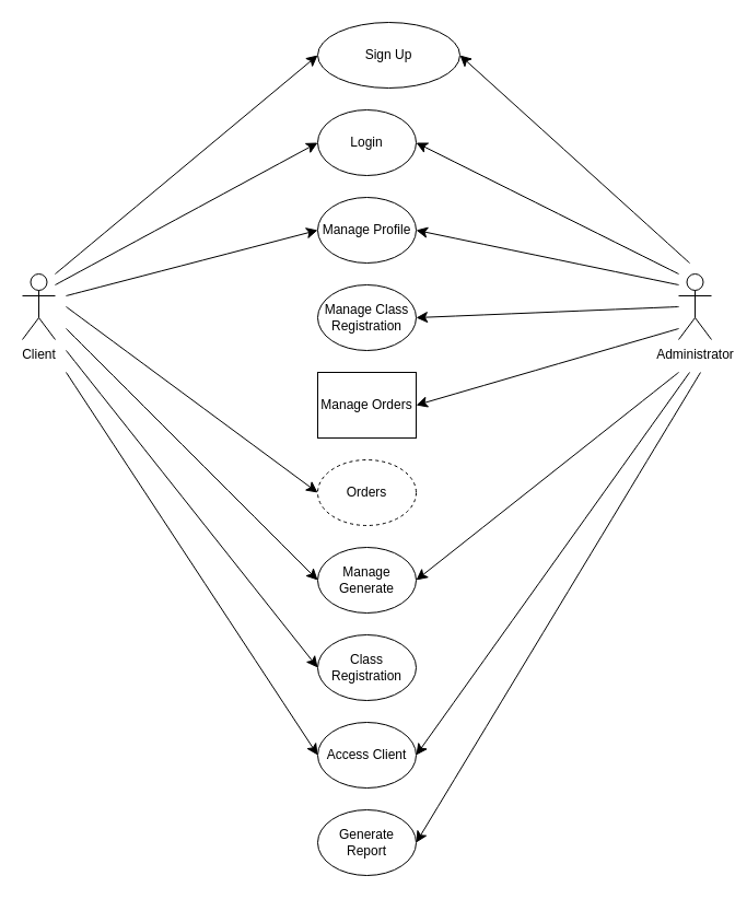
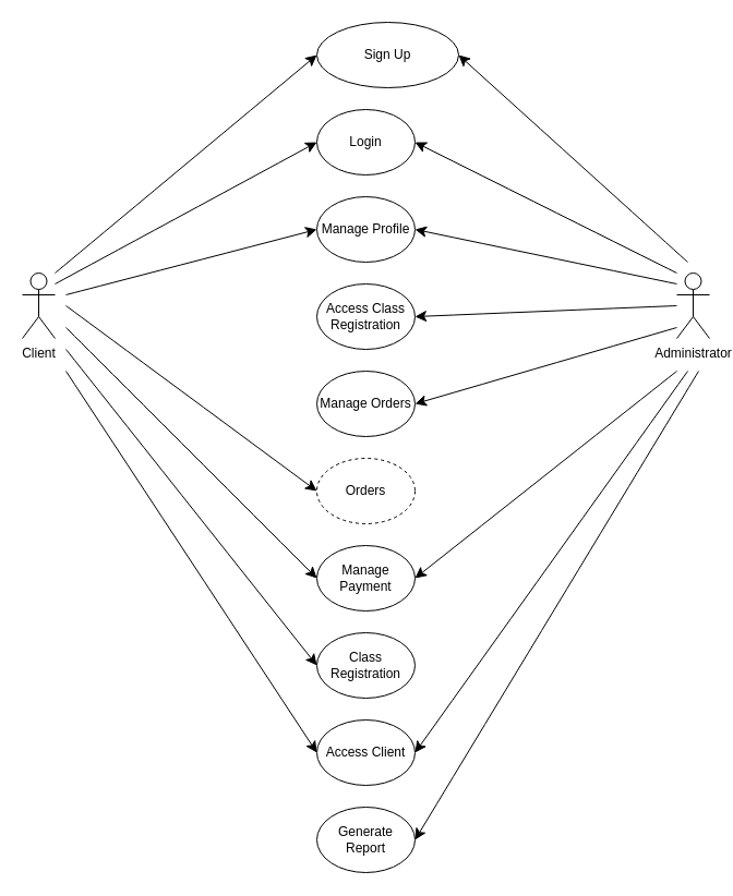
  <mxCell id="0" />
  <mxCell id="1" parent="0" />
  <mxCell id="2" value="Client" style="shape=umlActor;verticalLabelPosition=bottom;verticalAlign=top;html=1;outlineConnect=0;" parent="1" vertex="1"><mxGeometry x="20" y="250" width="30" height="60" as="geometry" /></mxCell>
  <mxCell id="3" value="Sign Up" style="ellipse;whiteSpace=wrap;html=1;" parent="1" vertex="1"><mxGeometry x="290" y="20" width="130" height="60" as="geometry" /></mxCell>
  <mxCell id="4" value="Login" style="ellipse;whiteSpace=wrap;html=1;" parent="1" vertex="1"><mxGeometry x="290" y="100" width="90" height="60" as="geometry" /></mxCell>
  <mxCell id="5" value="Manage Profile" style="ellipse;whiteSpace=wrap;html=1;" parent="1" vertex="1"><mxGeometry x="290" y="180" width="90" height="60" as="geometry" /></mxCell>
  <mxCell id="6" value="Generate Report" style="ellipse;whiteSpace=wrap;html=1;" parent="1" vertex="1"><mxGeometry x="290" y="740" width="90" height="60" as="geometry" /></mxCell>
- <mxCell id="7" value="Manage Orders" style="whiteSpace=wrap;html=1;rounded=0;" parent="1" vertex="1"><mxGeometry x="290" y="340" width="90" height="60" as="geometry" /></mxCell>
+ <mxCell id="7" value="Manage Orders" style="ellipse;whiteSpace=wrap;html=1;" parent="1" vertex="1"><mxGeometry x="290" y="340" width="90" height="60" as="geometry" /></mxCell>
  <mxCell id="8" value="Access Client" style="ellipse;whiteSpace=wrap;html=1;" parent="1" vertex="1"><mxGeometry x="290" y="660" width="90" height="60" as="geometry" /></mxCell>
  <mxCell id="9" value="Class Registration" style="ellipse;whiteSpace=wrap;html=1;" parent="1" vertex="1"><mxGeometry x="290" y="580" width="90" height="60" as="geometry" /></mxCell>
- <mxCell id="10" value="Manage Class Registration" style="ellipse;whiteSpace=wrap;html=1;" parent="1" vertex="1"><mxGeometry x="290" y="260" width="90" height="60" as="geometry" /></mxCell>
- <mxCell id="11" value="Manage Generate" style="ellipse;whiteSpace=wrap;html=1;" parent="1" vertex="1"><mxGeometry x="290" y="500" width="90" height="60" as="geometry" /></mxCell>
+ <mxCell id="10" value="Access Class Registration" style="ellipse;whiteSpace=wrap;html=1;" parent="1" vertex="1"><mxGeometry x="290" y="260" width="90" height="60" as="geometry" /></mxCell>
+ <mxCell id="11" value="Manage Payment" style="ellipse;whiteSpace=wrap;html=1;" parent="1" vertex="1"><mxGeometry x="290" y="500" width="90" height="60" as="geometry" /></mxCell>
  <mxCell id="12" value="Administrator" style="shape=umlActor;verticalLabelPosition=bottom;verticalAlign=top;html=1;outlineConnect=0;" vertex="1" parent="1"><mxGeometry x="620" y="250" width="30" height="60" as="geometry" /></mxCell>
  <mxCell id="13" value="" style="endArrow=classic;html=1;rounded=0;fontSize=12;startSize=8;endSize=8;curved=1;entryX=0;entryY=0.5;entryDx=0;entryDy=0;" edge="1" parent="1" target="3"><mxGeometry width="50" height="50" relative="1" as="geometry"><mxPoint x="50" y="250" as="sourcePoint" /><mxPoint x="100" y="200" as="targetPoint" /></mxGeometry></mxCell>
  <mxCell id="14" value="" style="endArrow=classic;html=1;rounded=0;fontSize=12;startSize=8;endSize=8;curved=1;entryX=0;entryY=0.5;entryDx=0;entryDy=0;" edge="1" parent="1" target="4"><mxGeometry width="50" height="50" relative="1" as="geometry"><mxPoint x="50" y="260" as="sourcePoint" /><mxPoint x="290" y="60" as="targetPoint" /></mxGeometry></mxCell>
  <mxCell id="15" value="" style="endArrow=classic;html=1;rounded=0;fontSize=12;startSize=8;endSize=8;curved=1;entryX=0;entryY=0.5;entryDx=0;entryDy=0;" edge="1" parent="1" target="5"><mxGeometry width="50" height="50" relative="1" as="geometry"><mxPoint x="60" y="270" as="sourcePoint" /><mxPoint x="300" y="140" as="targetPoint" /></mxGeometry></mxCell>
  <mxCell id="16" value="" style="endArrow=classic;html=1;rounded=0;fontSize=12;startSize=8;endSize=8;curved=1;entryX=0;entryY=0.5;entryDx=0;entryDy=0;" edge="1" parent="1" target="17"><mxGeometry width="50" height="50" relative="1" as="geometry"><mxPoint x="60" y="280" as="sourcePoint" /><mxPoint x="300" y="220" as="targetPoint" /></mxGeometry></mxCell>
  <mxCell id="17" value="Orders" style="ellipse;whiteSpace=wrap;html=1;dashed=1;" vertex="1" parent="1"><mxGeometry x="290" y="420" width="90" height="60" as="geometry" /></mxCell>
  <mxCell id="18" value="" style="endArrow=classic;html=1;rounded=0;fontSize=12;startSize=8;endSize=8;curved=1;entryX=0;entryY=0.5;entryDx=0;entryDy=0;" edge="1" parent="1" target="11"><mxGeometry width="50" height="50" relative="1" as="geometry"><mxPoint x="60" y="300" as="sourcePoint" /><mxPoint x="300" y="460" as="targetPoint" /></mxGeometry></mxCell>
  <mxCell id="19" value="" style="endArrow=classic;html=1;rounded=0;fontSize=12;startSize=8;endSize=8;curved=1;entryX=0;entryY=0.5;entryDx=0;entryDy=0;" edge="1" parent="1" target="9"><mxGeometry width="50" height="50" relative="1" as="geometry"><mxPoint x="60" y="320" as="sourcePoint" /><mxPoint x="300" y="540" as="targetPoint" /></mxGeometry></mxCell>
  <mxCell id="20" value="" style="endArrow=classic;html=1;rounded=0;fontSize=12;startSize=8;endSize=8;curved=1;entryX=0;entryY=0.5;entryDx=0;entryDy=0;" edge="1" parent="1" target="8"><mxGeometry width="50" height="50" relative="1" as="geometry"><mxPoint x="60" y="340" as="sourcePoint" /><mxPoint x="300" y="620" as="targetPoint" /></mxGeometry></mxCell>
  <mxCell id="21" value="" style="endArrow=classic;html=1;rounded=0;fontSize=12;startSize=8;endSize=8;curved=1;entryX=1;entryY=0.5;entryDx=0;entryDy=0;" edge="1" parent="1" target="3"><mxGeometry width="50" height="50" relative="1" as="geometry"><mxPoint x="630" y="240" as="sourcePoint" /><mxPoint x="850" y="190" as="targetPoint" /></mxGeometry></mxCell>
  <mxCell id="22" value="" style="endArrow=classic;html=1;rounded=0;fontSize=12;startSize=8;endSize=8;curved=1;entryX=1;entryY=0.5;entryDx=0;entryDy=0;" edge="1" parent="1" target="4"><mxGeometry width="50" height="50" relative="1" as="geometry"><mxPoint x="620" y="250" as="sourcePoint" /><mxPoint x="390" y="60" as="targetPoint" /></mxGeometry></mxCell>
  <mxCell id="23" value="" style="endArrow=classic;html=1;rounded=0;fontSize=12;startSize=8;endSize=8;curved=1;entryX=1;entryY=0.5;entryDx=0;entryDy=0;" edge="1" parent="1" target="5"><mxGeometry width="50" height="50" relative="1" as="geometry"><mxPoint x="620" y="260" as="sourcePoint" /><mxPoint x="390" y="140" as="targetPoint" /></mxGeometry></mxCell>
  <mxCell id="24" value="" style="endArrow=classic;html=1;rounded=0;fontSize=12;startSize=8;endSize=8;curved=1;entryX=1;entryY=0.5;entryDx=0;entryDy=0;" edge="1" parent="1" target="10"><mxGeometry width="50" height="50" relative="1" as="geometry"><mxPoint x="620" y="280" as="sourcePoint" /><mxPoint x="390" y="220" as="targetPoint" /></mxGeometry></mxCell>
  <mxCell id="25" value="" style="endArrow=classic;html=1;rounded=0;fontSize=12;startSize=8;endSize=8;curved=1;entryX=1;entryY=0.5;entryDx=0;entryDy=0;" edge="1" parent="1" target="7"><mxGeometry width="50" height="50" relative="1" as="geometry"><mxPoint x="620" y="300" as="sourcePoint" /><mxPoint x="390" y="300" as="targetPoint" /></mxGeometry></mxCell>
  <mxCell id="26" value="" style="endArrow=classic;html=1;rounded=0;fontSize=12;startSize=8;endSize=8;curved=1;entryX=1;entryY=0.5;entryDx=0;entryDy=0;" edge="1" parent="1" target="11"><mxGeometry width="50" height="50" relative="1" as="geometry"><mxPoint x="620" y="340" as="sourcePoint" /><mxPoint x="390" y="380" as="targetPoint" /></mxGeometry></mxCell>
  <mxCell id="27" value="" style="endArrow=classic;html=1;rounded=0;fontSize=12;startSize=8;endSize=8;curved=1;entryX=1;entryY=0.5;entryDx=0;entryDy=0;" edge="1" parent="1" target="8"><mxGeometry width="50" height="50" relative="1" as="geometry"><mxPoint x="630" y="340" as="sourcePoint" /><mxPoint x="390" y="540" as="targetPoint" /></mxGeometry></mxCell>
  <mxCell id="28" value="" style="endArrow=classic;html=1;rounded=0;fontSize=12;startSize=8;endSize=8;curved=1;entryX=1;entryY=0.5;entryDx=0;entryDy=0;" edge="1" parent="1" target="6"><mxGeometry width="50" height="50" relative="1" as="geometry"><mxPoint x="640" y="340" as="sourcePoint" /><mxPoint x="390" y="700" as="targetPoint" /></mxGeometry></mxCell>
